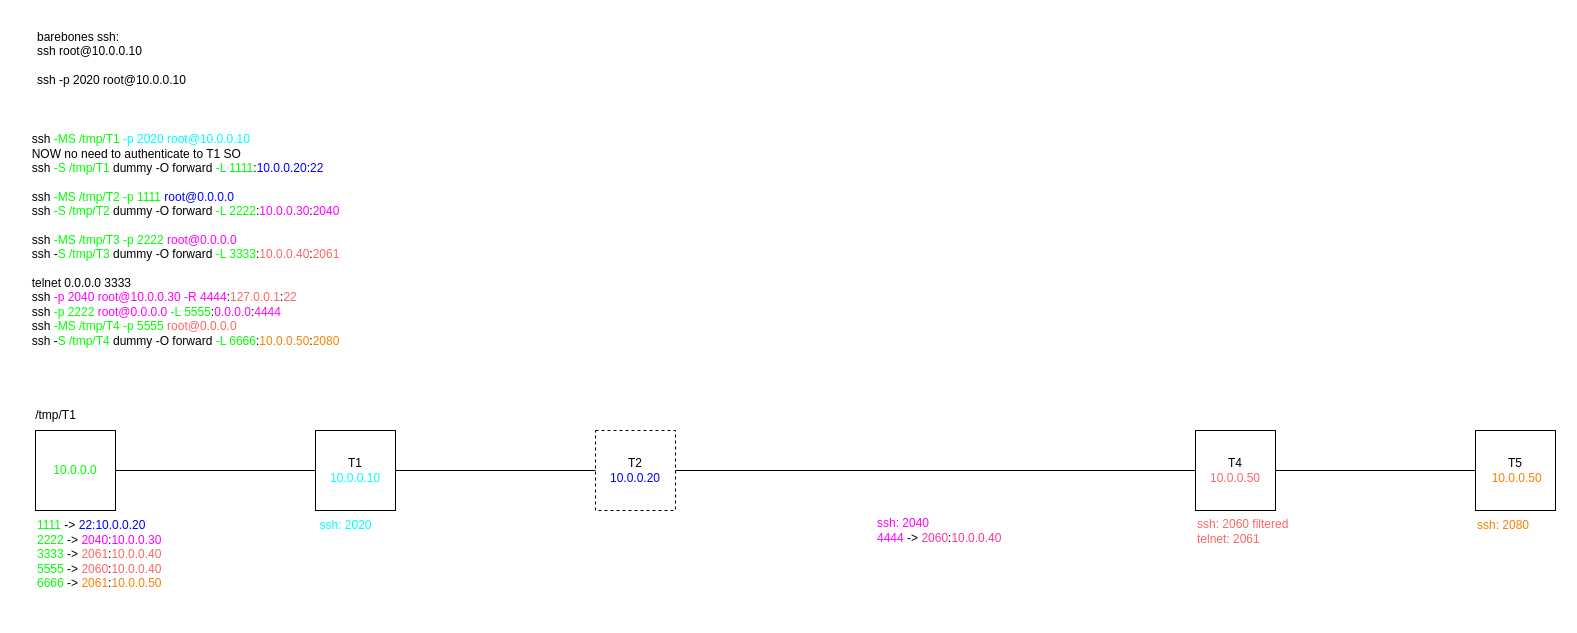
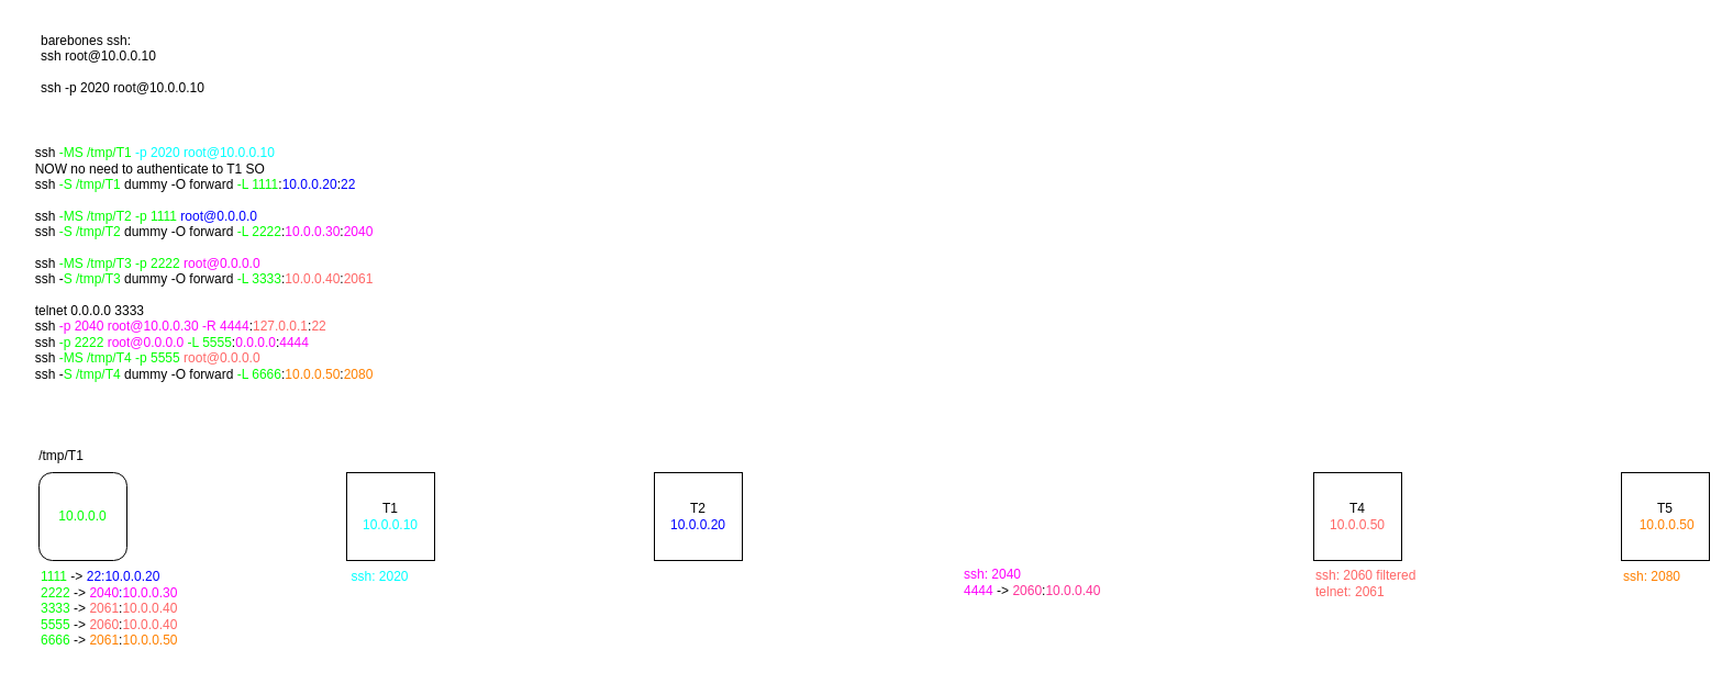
  <mxCell id="0" />
  <mxCell id="1" parent="0" />
- <mxCell id="2" value="" style="endArrow=none;html=1;rounded=0;exitX=0;exitY=0.5;exitDx=0;exitDy=0;entryX=1;entryY=0.5;entryDx=0;entryDy=0;" edge="1" parent="1" source="6" target="13"><mxGeometry width="50" height="50" relative="1" as="geometry"><mxPoint x="255" y="440" as="sourcePoint" /><mxPoint x="1578.077" y="470" as="targetPoint" /></mxGeometry></mxCell>
  <mxCell id="3" value="T1&lt;br&gt;&lt;font color=&quot;#00ffff&quot;&gt;10.0.0.10&lt;/font&gt;" style="whiteSpace=wrap;html=1;aspect=fixed;" vertex="1" parent="1"><mxGeometry x="315" y="430" width="80" height="80" as="geometry" /></mxCell>
- <mxCell id="4" value="T2&lt;br&gt;&lt;font color=&quot;#0000ff&quot;&gt;10.0.0.20&lt;/font&gt;" style="whiteSpace=wrap;html=1;aspect=fixed;dashed=1;" vertex="1" parent="1"><mxGeometry x="595" y="430" width="80" height="80" as="geometry" /></mxCell>
+ <mxCell id="4" value="T2&lt;br&gt;&lt;font color=&quot;#0000ff&quot;&gt;10.0.0.20&lt;/font&gt;" style="whiteSpace=wrap;html=1;aspect=fixed;" vertex="1" parent="1"><mxGeometry x="595" y="430" width="80" height="80" as="geometry" /></mxCell>
  <mxCell id="5" value="T4&lt;br&gt;&lt;font color=&quot;#ff6666&quot;&gt;10.0.0.50&lt;/font&gt;" style="whiteSpace=wrap;html=1;aspect=fixed;" vertex="1" parent="1"><mxGeometry x="1195" y="430" width="80" height="80" as="geometry" /></mxCell>
- <mxCell id="6" value="&lt;font color=&quot;#00ff00&quot;&gt;10.0.0.0&lt;/font&gt;" style="whiteSpace=wrap;html=1;aspect=fixed;" vertex="1" parent="1"><mxGeometry x="35" y="430" width="80" height="80" as="geometry" /></mxCell>
+ <mxCell id="6" value="&lt;font color=&quot;#00ff00&quot;&gt;10.0.0.0&lt;/font&gt;" style="whiteSpace=wrap;html=1;aspect=fixed;rounded=1;" vertex="1" parent="1"><mxGeometry x="35" y="430" width="80" height="80" as="geometry" /></mxCell>
  <mxCell id="7" value="barebones ssh:&amp;nbsp;&lt;br&gt;ssh root@10.0.0.10&lt;br&gt;&lt;br&gt;ssh -p 2020 root@10.0.0.10&lt;br&gt;&lt;div&gt;&lt;br&gt;&lt;/div&gt;" style="text;html=1;align=left;verticalAlign=middle;resizable=0;points=[];autosize=1;strokeColor=none;fillColor=none;" vertex="1" parent="1"><mxGeometry x="35" y="20" width="170" height="90" as="geometry" /></mxCell>
  <mxCell id="8" value="&lt;font color=&quot;#00ffff&quot;&gt;ssh: 2020&lt;/font&gt;" style="text;html=1;align=center;verticalAlign=middle;resizable=0;points=[];autosize=1;strokeColor=none;fillColor=none;" vertex="1" parent="1"><mxGeometry x="305" y="510" width="80" height="30" as="geometry" /></mxCell>
  <mxCell id="9" value="&lt;div style=&quot;text-align: left;&quot;&gt;ssh&amp;nbsp;&lt;span style=&quot;background-color: initial;&quot;&gt;&lt;font color=&quot;#00ff00&quot;&gt;-MS /tmp/T1&amp;nbsp;&lt;/font&gt;&lt;/span&gt;&lt;span style=&quot;background-color: initial; color: rgb(0, 255, 255);&quot;&gt;-p 2020 root@10.0.0.10&lt;/span&gt;&lt;/div&gt;&lt;div style=&quot;text-align: left;&quot;&gt;&lt;span style=&quot;background-color: initial;&quot;&gt;NOW no need to authenticate to T1 SO&lt;br&gt;ssh &lt;font color=&quot;#00ff00&quot;&gt;-S /tmp/T1&lt;/font&gt; dummy -O forward &lt;font color=&quot;#00ff00&quot;&gt;-L 1111&lt;/font&gt;:&lt;font color=&quot;#0000ff&quot;&gt;10.0.0.20&lt;/font&gt;:&lt;font color=&quot;#0000ff&quot;&gt;22&lt;/font&gt;&lt;/span&gt;&lt;/div&gt;&lt;div style=&quot;text-align: left;&quot;&gt;&lt;span style=&quot;background-color: initial;&quot;&gt;&lt;br&gt;&lt;/span&gt;&lt;/div&gt;&lt;div style=&quot;text-align: left;&quot;&gt;&lt;span style=&quot;background-color: initial;&quot;&gt;ssh&amp;nbsp;&lt;/span&gt;&lt;font style=&quot;background-color: initial; color: rgb(0, 255, 0); border-color: var(--border-color);&quot; color=&quot;#00ff00&quot;&gt;-MS /tmp/T2&lt;/font&gt;&lt;span style=&quot;background-color: initial; color: rgb(0, 255, 255); border-color: var(--border-color);&quot;&gt;&amp;nbsp;&lt;/span&gt;&lt;span style=&quot;background-color: initial; border-color: var(--border-color);&quot;&gt;&lt;font color=&quot;#00ff00&quot;&gt;-p 1111&lt;/font&gt;&lt;font color=&quot;#0000ff&quot;&gt; root@0.0.0.0&lt;/font&gt;&lt;/span&gt;&lt;/div&gt;&lt;div style=&quot;text-align: left;&quot;&gt;&lt;span style=&quot;background-color: initial; border-color: var(--border-color);&quot;&gt;ssh&amp;nbsp;&lt;font style=&quot;border-color: var(--border-color);&quot; color=&quot;#00ff00&quot;&gt;-S /tmp/T2&lt;/font&gt;&amp;nbsp;dummy -O forward&amp;nbsp;&lt;font style=&quot;border-color: var(--border-color);&quot; color=&quot;#00ff00&quot;&gt;-L 2222&lt;/font&gt;:&lt;font color=&quot;#ff00ff&quot; style=&quot;border-color: var(--border-color);&quot;&gt;10.0.0.30&lt;/font&gt;:&lt;font color=&quot;#ff00ff&quot; style=&quot;border-color: var(--border-color);&quot;&gt;2040&lt;/font&gt;&lt;font color=&quot;#0000ff&quot;&gt;&lt;br&gt;&lt;/font&gt;&lt;/span&gt;&lt;/div&gt;&lt;div style=&quot;text-align: left;&quot;&gt;&lt;span style=&quot;background-color: initial; border-color: var(--border-color);&quot;&gt;&lt;font color=&quot;#ff00ff&quot; style=&quot;border-color: var(--border-color);&quot;&gt;&lt;br&gt;&lt;/font&gt;&lt;/span&gt;&lt;/div&gt;&lt;div style=&quot;text-align: left;&quot;&gt;&lt;span style=&quot;background-color: initial; border-color: var(--border-color);&quot;&gt;&lt;font style=&quot;border-color: var(--border-color);&quot;&gt;&lt;div style=&quot;border-color: var(--border-color);&quot;&gt;ssh&amp;nbsp;&lt;font style=&quot;color: rgb(0, 255, 0); border-color: var(--border-color); background-color: initial;&quot; color=&quot;#00ff00&quot;&gt;-MS /tmp/T3&lt;/font&gt;&lt;span style=&quot;color: rgb(0, 255, 255); border-color: var(--border-color); background-color: initial;&quot;&gt;&amp;nbsp;&lt;/span&gt;&lt;span style=&quot;border-color: var(--border-color); background-color: initial;&quot;&gt;&lt;font color=&quot;#00ff00&quot; style=&quot;border-color: var(--border-color);&quot;&gt;-p 2222&lt;/font&gt;&lt;font style=&quot;color: rgb(0, 0, 0); border-color: var(--border-color);&quot; color=&quot;#0000ff&quot;&gt; &lt;/font&gt;&lt;font color=&quot;#ff00ff&quot; style=&quot;border-color: var(--border-color);&quot;&gt;root@0.0.0.0&lt;/font&gt;&lt;/span&gt;&lt;/div&gt;&lt;div style=&quot;border-color: var(--border-color);&quot;&gt;&lt;span style=&quot;border-color: var(--border-color); background-color: initial;&quot;&gt;ssh&amp;nbsp;&lt;font style=&quot;color: rgb(0, 0, 0); border-color: var(--border-color);&quot; color=&quot;#00ff00&quot;&gt;-&lt;/font&gt;&lt;font style=&quot;border-color: var(--border-color);&quot; color=&quot;#00ff00&quot;&gt;S /tmp/T3&lt;/font&gt;&amp;nbsp;dummy -O forward&amp;nbsp;&lt;font style=&quot;border-color: var(--border-color);&quot; color=&quot;#00ff00&quot;&gt;-L 3333&lt;/font&gt;:&lt;font color=&quot;#ff6666&quot; style=&quot;border-color: var(--border-color);&quot;&gt;10.0.0.40&lt;/font&gt;:&lt;font color=&quot;#ff6666&quot; style=&quot;border-color: var(--border-color);&quot;&gt;2061&lt;/font&gt;&lt;/span&gt;&lt;/div&gt;&lt;div style=&quot;border-color: var(--border-color);&quot;&gt;&lt;span style=&quot;border-color: var(--border-color); background-color: initial;&quot;&gt;&lt;font color=&quot;#ff3399&quot; style=&quot;border-color: var(--border-color);&quot;&gt;&lt;br&gt;&lt;/font&gt;&lt;/span&gt;&lt;/div&gt;&lt;div style=&quot;border-color: var(--border-color);&quot;&gt;telnet 0.0.0.0 3333&lt;br&gt;ssh &lt;font color=&quot;#ff00ff&quot;&gt;-p 2040&lt;/font&gt; &lt;font color=&quot;#ff00ff&quot;&gt;root@10.0.0.30&lt;/font&gt; &lt;font color=&quot;#ff00ff&quot;&gt;-R&lt;/font&gt; &lt;font color=&quot;#ff00ff&quot;&gt;4444&lt;/font&gt;:&lt;font color=&quot;#ff6666&quot;&gt;127.0.0.1&lt;/font&gt;:&lt;font color=&quot;#ff6666&quot;&gt;22&lt;/font&gt;&lt;/div&gt;&lt;div style=&quot;border-color: var(--border-color);&quot;&gt;ssh &lt;font color=&quot;#00ff00&quot;&gt;-p 2222&lt;/font&gt; &lt;font color=&quot;#ff00ff&quot;&gt;root@0.0.0.0&lt;/font&gt; &lt;font color=&quot;#00ff00&quot;&gt;-L 5555&lt;/font&gt;:&lt;font color=&quot;#ff00ff&quot;&gt;0.0.0.0&lt;/font&gt;:&lt;font color=&quot;#ff00ff&quot;&gt;4444&lt;/font&gt;&lt;/div&gt;&lt;div style=&quot;border-color: var(--border-color);&quot;&gt;&lt;div style=&quot;border-color: var(--border-color);&quot;&gt;ssh&amp;nbsp;&lt;font style=&quot;border-color: var(--border-color); color: rgb(0, 255, 0); background-color: initial;&quot; color=&quot;#00ff00&quot;&gt;-MS /tmp/T4&lt;/font&gt;&amp;nbsp;&lt;span style=&quot;border-color: var(--border-color); background-color: initial;&quot;&gt;&lt;font style=&quot;border-color: var(--border-color);&quot; color=&quot;#00ff00&quot;&gt;-p 5555&lt;/font&gt;&lt;font style=&quot;border-color: var(--border-color);&quot;&gt;&amp;nbsp;&lt;/font&gt;&lt;font color=&quot;#ff6666&quot; style=&quot;border-color: var(--border-color);&quot;&gt;root@0.0.0.0&lt;/font&gt;&lt;/span&gt;&lt;/div&gt;&lt;div style=&quot;border-color: var(--border-color);&quot;&gt;&lt;span style=&quot;border-color: var(--border-color); background-color: initial;&quot;&gt;ssh&amp;nbsp;&lt;font style=&quot;border-color: var(--border-color);&quot;&gt;-&lt;/font&gt;&lt;font style=&quot;border-color: var(--border-color);&quot; color=&quot;#00ff00&quot;&gt;S /tmp/T4&lt;/font&gt;&amp;nbsp;dummy -O forward&amp;nbsp;&lt;font style=&quot;border-color: var(--border-color);&quot; color=&quot;#00ff00&quot;&gt;-L 6666&lt;/font&gt;:&lt;font color=&quot;#ff8000&quot;&gt;10.0.0.50&lt;/font&gt;:&lt;font color=&quot;#ff8000&quot;&gt;2080&lt;/font&gt;&lt;/span&gt;&lt;/div&gt;&lt;div style=&quot;border-color: var(--border-color);&quot;&gt;&lt;span style=&quot;border-color: var(--border-color); background-color: initial;&quot;&gt;&lt;font color=&quot;#ff00ff&quot;&gt;&lt;br&gt;&lt;/font&gt;&lt;/span&gt;&lt;/div&gt;&lt;div style=&quot;border-color: var(--border-color);&quot;&gt;&lt;span style=&quot;border-color: var(--border-color); background-color: initial;&quot;&gt;&lt;font color=&quot;#ff00ff&quot;&gt;&lt;br&gt;&lt;/font&gt;&lt;/span&gt;&lt;/div&gt;&lt;/div&gt;&lt;/font&gt;&lt;/span&gt;&lt;/div&gt;" style="text;html=1;align=center;verticalAlign=middle;resizable=0;points=[];autosize=1;strokeColor=none;fillColor=none;" vertex="1" parent="1"><mxGeometry x="20" y="124" width="330" height="260" as="geometry" /></mxCell>
  <mxCell id="10" value="/tmp/T1" style="text;html=1;align=center;verticalAlign=middle;resizable=0;points=[];autosize=1;strokeColor=none;fillColor=none;" vertex="1" parent="1"><mxGeometry x="25" y="400" width="60" height="30" as="geometry" /></mxCell>
  <mxCell id="11" value="&lt;font color=&quot;#00ff00&quot;&gt;1111&lt;/font&gt; -&amp;gt; &lt;font color=&quot;#0000ff&quot;&gt;22:10.0.0.20&lt;br&gt;&lt;/font&gt;&lt;font color=&quot;#00ff00&quot;&gt;2222&lt;/font&gt; -&amp;gt; &lt;font color=&quot;#ff00ff&quot;&gt;2040&lt;/font&gt;&lt;font style=&quot;border-color: var(--border-color);&quot; color=&quot;#0000ff&quot;&gt;:&lt;/font&gt;&lt;font color=&quot;#ff00ff&quot; style=&quot;border-color: var(--border-color);&quot;&gt;10.0.0.30&lt;br&gt;&lt;/font&gt;&lt;font color=&quot;#00ff00&quot;&gt;3333 &lt;/font&gt;-&amp;gt; &lt;font color=&quot;#ff6666&quot;&gt;2061&lt;/font&gt;:&lt;font color=&quot;#ff6666&quot;&gt;10.0.0.40&lt;br&gt;&lt;/font&gt;&lt;font style=&quot;border-color: var(--border-color);&quot; color=&quot;#00ff00&quot;&gt;5555&amp;nbsp;&lt;/font&gt;-&amp;gt;&amp;nbsp;&lt;font color=&quot;#ff6666&quot; style=&quot;border-color: var(--border-color);&quot;&gt;2060&lt;/font&gt;:&lt;font style=&quot;border-color: var(--border-color);&quot;&gt;&lt;font color=&quot;#ff6666&quot;&gt;10.0.0.40&lt;/font&gt;&lt;br&gt;&lt;font style=&quot;border-color: var(--border-color);&quot; color=&quot;#00ff00&quot;&gt;6666&lt;font color=&quot;#ff6666&quot;&gt;&amp;nbsp;&lt;/font&gt;&lt;/font&gt;-&amp;gt;&lt;font color=&quot;#ff6666&quot;&gt;&amp;nbsp;&lt;/font&gt;&lt;font color=&quot;#ff8000&quot; style=&quot;border-color: var(--border-color);&quot;&gt;2061&lt;/font&gt;&lt;span style=&quot;color: rgb(0, 0, 0);&quot;&gt;:&lt;/span&gt;&lt;font color=&quot;#ff8000&quot; style=&quot;border-color: var(--border-color);&quot;&gt;10.0.0.50&lt;/font&gt;&lt;br&gt;&lt;/font&gt;&lt;div&gt;&lt;br&gt;&lt;/div&gt;" style="text;html=1;align=left;verticalAlign=middle;resizable=0;points=[];autosize=1;strokeColor=none;fillColor=none;" vertex="1" parent="1"><mxGeometry x="35" y="511" width="150" height="100" as="geometry" /></mxCell>
  <mxCell id="12" value="&lt;font color=&quot;#ff00ff&quot;&gt;ssh: 2040&lt;br&gt;4444&amp;nbsp;&lt;/font&gt;-&amp;gt;&amp;nbsp;&lt;font style=&quot;border-color: var(--border-color);&quot; color=&quot;#ff3399&quot;&gt;2060&lt;/font&gt;:&lt;font style=&quot;border-color: var(--border-color);&quot; color=&quot;#ff3399&quot;&gt;10.0.0.40&lt;/font&gt;&lt;font color=&quot;#ff00ff&quot;&gt;&lt;br&gt;&lt;/font&gt;" style="text;html=1;align=left;verticalAlign=middle;resizable=0;points=[];autosize=1;strokeColor=none;fillColor=none;" vertex="1" parent="1"><mxGeometry x="875" y="510" width="150" height="40" as="geometry" /></mxCell>
  <mxCell id="13" value="T5&lt;br&gt;&lt;font color=&quot;#ff6666&quot;&gt;&amp;nbsp;&lt;/font&gt;&lt;font color=&quot;#ff8000&quot;&gt;10.0.0.50&lt;/font&gt;" style="whiteSpace=wrap;html=1;aspect=fixed;" vertex="1" parent="1"><mxGeometry x="1475" y="430" width="80" height="80" as="geometry" /></mxCell>
  <mxCell id="14" value="&lt;font color=&quot;#ff6666&quot;&gt;ssh: 2060 filtered&lt;br&gt;telnet: 2061&lt;/font&gt;" style="text;html=1;align=left;verticalAlign=middle;resizable=0;points=[];autosize=1;strokeColor=none;fillColor=none;" vertex="1" parent="1"><mxGeometry x="1195" y="511" width="110" height="40" as="geometry" /></mxCell>
  <mxCell id="15" value="&lt;font color=&quot;#ff8000&quot;&gt;ssh: 2080&lt;/font&gt;" style="text;html=1;align=left;verticalAlign=middle;resizable=0;points=[];autosize=1;strokeColor=none;fillColor=none;" vertex="1" parent="1"><mxGeometry x="1475" y="510" width="80" height="30" as="geometry" /></mxCell>
